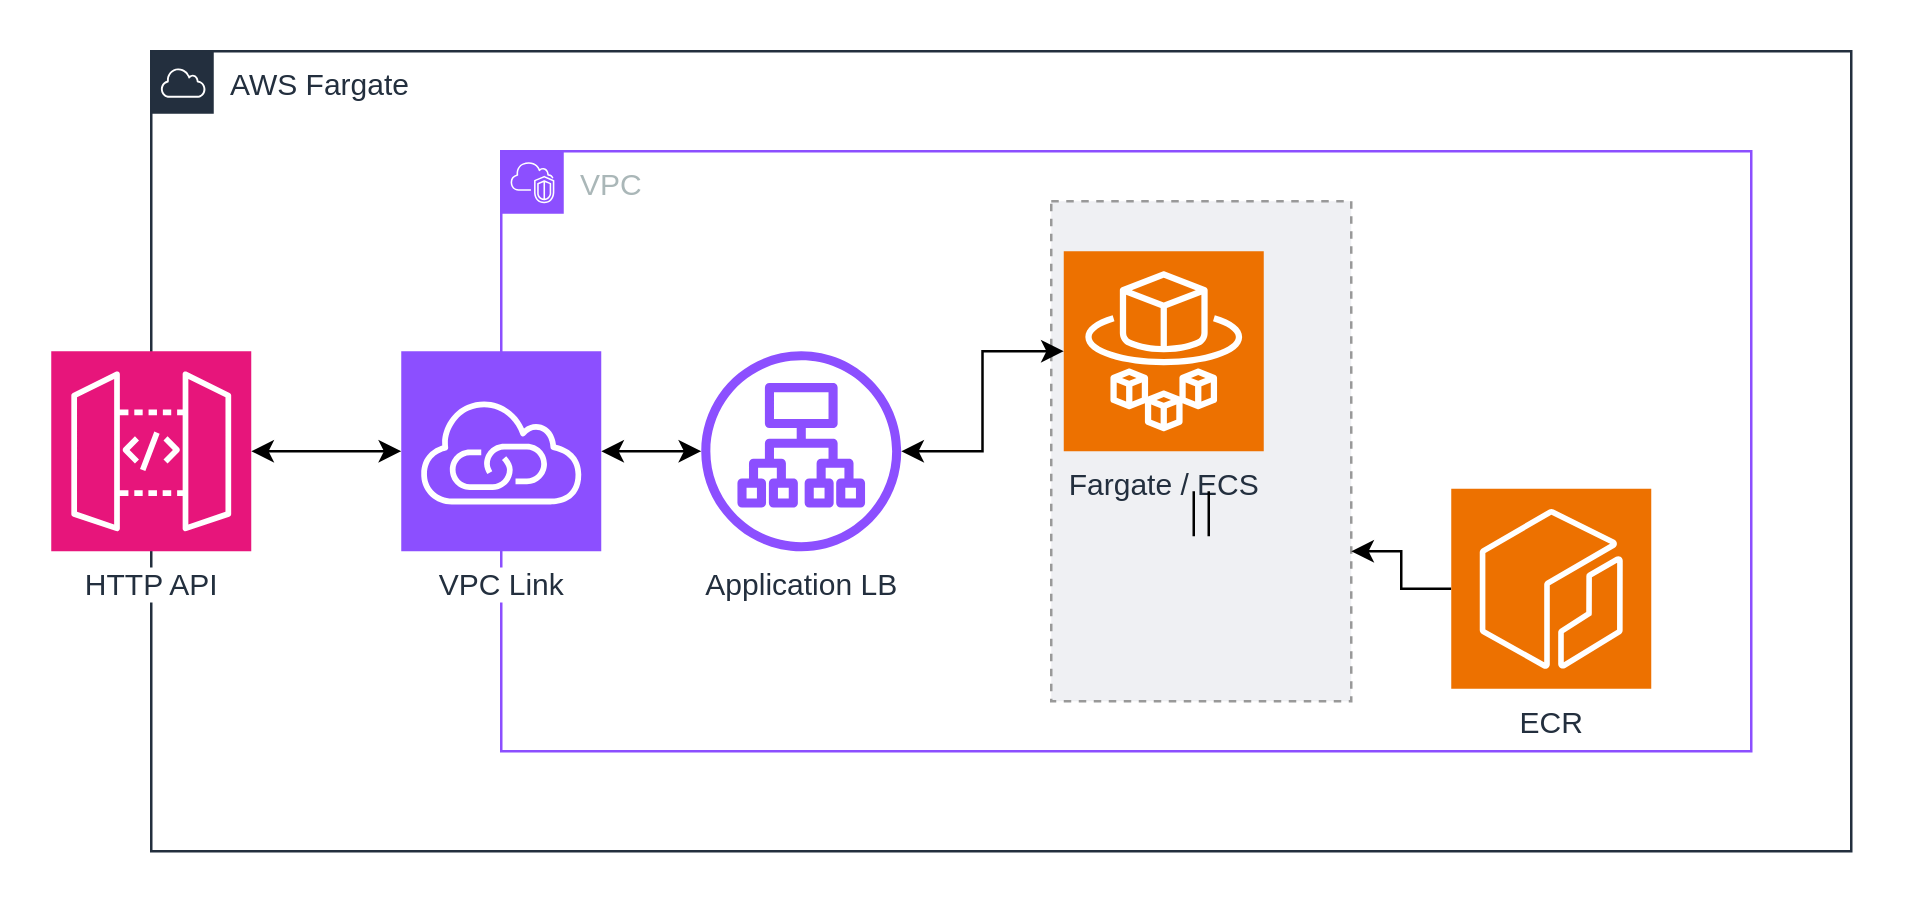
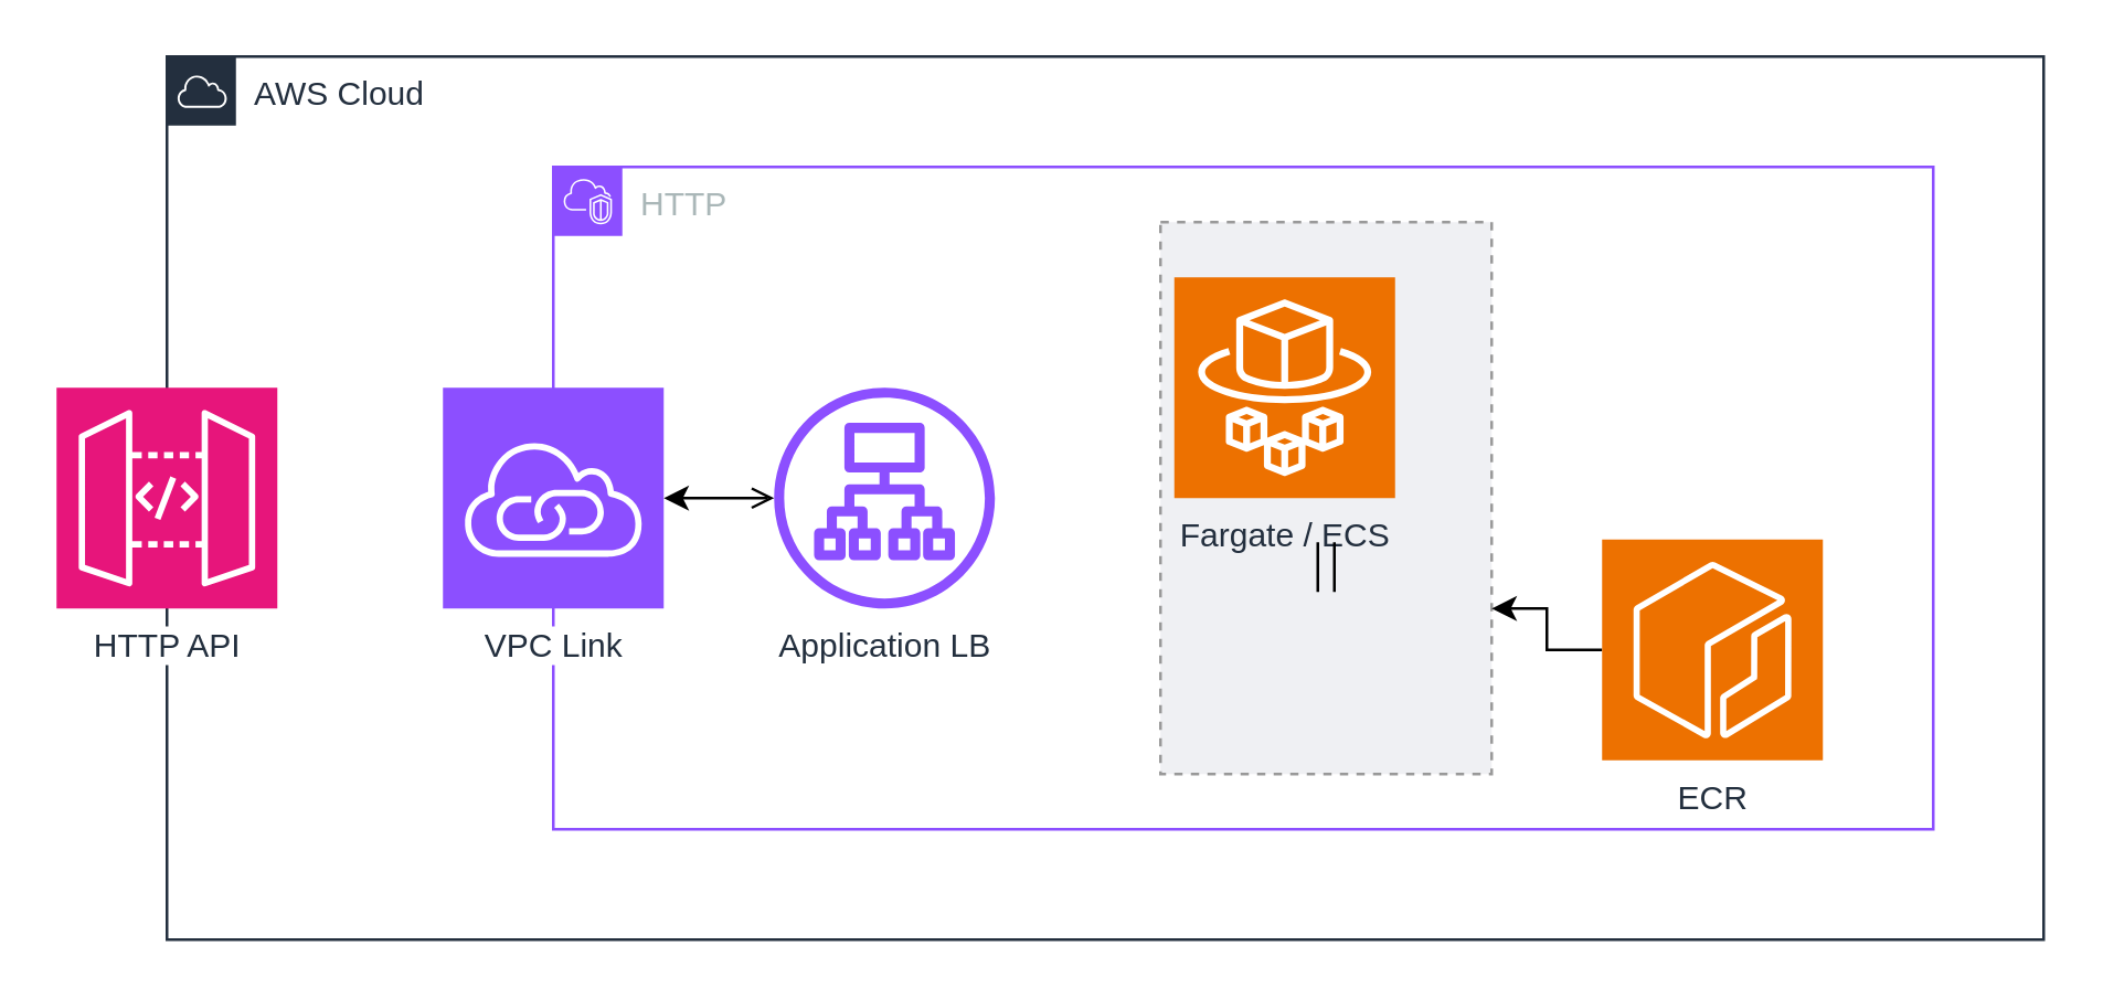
  <mxCell id="0" />
  <mxCell id="1" parent="0" />
- <mxCell id="2" value="AWS Fargate" style="points=[[0,0],[0.25,0],[0.5,0],[0.75,0],[1,0],[1,0.25],[1,0.5],[1,0.75],[1,1],[0.75,1],[0.5,1],[0.25,1],[0,1],[0,0.75],[0,0.5],[0,0.25]];outlineConnect=0;gradientColor=none;html=1;whiteSpace=wrap;fontSize=12;fontStyle=0;container=1;pointerEvents=0;collapsible=0;recursiveResize=0;shape=mxgraph.aws4.group;grIcon=mxgraph.aws4.group_aws_cloud;strokeColor=#232F3E;fillColor=none;verticalAlign=top;align=left;spacingLeft=30;fontColor=#232F3E;dashed=0;" parent="1" vertex="1"><mxGeometry x="60" y="20" width="680" height="320" as="geometry" /></mxCell>
- <mxCell id="3" value="VPC" style="points=[[0,0],[0.25,0],[0.5,0],[0.75,0],[1,0],[1,0.25],[1,0.5],[1,0.75],[1,1],[0.75,1],[0.5,1],[0.25,1],[0,1],[0,0.75],[0,0.5],[0,0.25]];outlineConnect=0;gradientColor=none;html=1;whiteSpace=wrap;fontSize=12;fontStyle=0;container=1;pointerEvents=0;collapsible=0;recursiveResize=0;shape=mxgraph.aws4.group;grIcon=mxgraph.aws4.group_vpc2;strokeColor=#8C4FFF;fillColor=none;verticalAlign=top;align=left;spacingLeft=30;fontColor=#AAB7B8;dashed=0;" parent="1" vertex="1"><mxGeometry x="200" y="60" width="500" height="240" as="geometry" /></mxCell>
+ <mxCell id="2" value="AWS Cloud" style="points=[[0,0],[0.25,0],[0.5,0],[0.75,0],[1,0],[1,0.25],[1,0.5],[1,0.75],[1,1],[0.75,1],[0.5,1],[0.25,1],[0,1],[0,0.75],[0,0.5],[0,0.25]];outlineConnect=0;gradientColor=none;html=1;whiteSpace=wrap;fontSize=12;fontStyle=0;container=1;pointerEvents=0;collapsible=0;recursiveResize=0;shape=mxgraph.aws4.group;grIcon=mxgraph.aws4.group_aws_cloud;strokeColor=#232F3E;fillColor=none;verticalAlign=top;align=left;spacingLeft=30;fontColor=#232F3E;dashed=0;" parent="1" vertex="1"><mxGeometry x="60" y="20" width="680" height="320" as="geometry" /></mxCell>
+ <mxCell id="3" value="HTTP" style="points=[[0,0],[0.25,0],[0.5,0],[0.75,0],[1,0],[1,0.25],[1,0.5],[1,0.75],[1,1],[0.75,1],[0.5,1],[0.25,1],[0,1],[0,0.75],[0,0.5],[0,0.25]];outlineConnect=0;gradientColor=none;html=1;whiteSpace=wrap;fontSize=12;fontStyle=0;container=1;pointerEvents=0;collapsible=0;recursiveResize=0;shape=mxgraph.aws4.group;grIcon=mxgraph.aws4.group_vpc2;strokeColor=#8C4FFF;fillColor=none;verticalAlign=top;align=left;spacingLeft=30;fontColor=#AAB7B8;dashed=0;" parent="1" vertex="1"><mxGeometry x="200" y="60" width="500" height="240" as="geometry" /></mxCell>
  <mxCell id="4" value="" style="fillColor=#EFF0F3;strokeColor=#999999;dashed=1;verticalAlign=top;fontStyle=0;fontColor=#232F3D;whiteSpace=wrap;html=1;" parent="3" vertex="1"><mxGeometry x="220" y="20" width="120" height="200" as="geometry" /></mxCell>
  <mxCell id="5" value="Fargate / ECS" style="sketch=0;points=[[0,0,0],[0.25,0,0],[0.5,0,0],[0.75,0,0],[1,0,0],[0,1,0],[0.25,1,0],[0.5,1,0],[0.75,1,0],[1,1,0],[0,0.25,0],[0,0.5,0],[0,0.75,0],[1,0.25,0],[1,0.5,0],[1,0.75,0]];outlineConnect=0;fontColor=#232F3E;fillColor=#ED7100;strokeColor=#ffffff;dashed=0;verticalLabelPosition=bottom;verticalAlign=top;align=center;html=1;fontSize=12;fontStyle=0;aspect=fixed;shape=mxgraph.aws4.resourceIcon;resIcon=mxgraph.aws4.fargate;labelBackgroundColor=none;" parent="3" vertex="1"><mxGeometry x="225" y="40" width="80" height="80" as="geometry" /></mxCell>
  <mxCell id="6" value="" style="edgeStyle=orthogonalEdgeStyle;rounded=0;orthogonalLoop=1;jettySize=auto;html=1;entryX=1;entryY=0.7;entryDx=0;entryDy=0;entryPerimeter=0;" parent="3" source="7" target="4" edge="1"><mxGeometry relative="1" as="geometry"><mxPoint x="360" y="160" as="targetPoint" /></mxGeometry></mxCell>
  <mxCell id="7" value="ECR" style="sketch=0;points=[[0,0,0],[0.25,0,0],[0.5,0,0],[0.75,0,0],[1,0,0],[0,1,0],[0.25,1,0],[0.5,1,0],[0.75,1,0],[1,1,0],[0,0.25,0],[0,0.5,0],[0,0.75,0],[1,0.25,0],[1,0.5,0],[1,0.75,0]];outlineConnect=0;fontColor=#232F3E;fillColor=#ED7100;strokeColor=#ffffff;dashed=0;verticalLabelPosition=bottom;verticalAlign=top;align=center;html=1;fontSize=12;fontStyle=0;aspect=fixed;shape=mxgraph.aws4.resourceIcon;resIcon=mxgraph.aws4.ecr;" parent="3" vertex="1"><mxGeometry x="380" y="135" width="80" height="80" as="geometry" /></mxCell>
- <mxCell id="8" value="" style="edgeStyle=orthogonalEdgeStyle;rounded=0;orthogonalLoop=1;jettySize=auto;html=1;startArrow=classic;startFill=1;" parent="3" source="9" target="5" edge="1"><mxGeometry relative="1" as="geometry" /></mxCell>
  <mxCell id="9" value="Application LB" style="sketch=0;outlineConnect=0;fontColor=#232F3E;gradientColor=none;fillColor=#8C4FFF;strokeColor=none;dashed=0;verticalLabelPosition=bottom;verticalAlign=top;align=center;html=1;fontSize=12;fontStyle=0;aspect=fixed;pointerEvents=1;shape=mxgraph.aws4.application_load_balancer;" parent="3" vertex="1"><mxGeometry x="80" y="80" width="80" height="80" as="geometry" /></mxCell>
  <mxCell id="10" value="" style="edgeStyle=orthogonalEdgeStyle;rounded=0;orthogonalLoop=1;jettySize=auto;html=1;endArrow=none;endFill=0;strokeWidth=1;shape=link;width=6;" parent="3" edge="1"><mxGeometry relative="1" as="geometry"><mxPoint x="280" y="154" as="sourcePoint" /><mxPoint x="280" y="136" as="targetPoint" /></mxGeometry></mxCell>
- <mxCell id="11" value="" style="edgeStyle=orthogonalEdgeStyle;rounded=0;orthogonalLoop=1;jettySize=auto;html=1;startArrow=classic;startFill=1;" parent="1" source="12" target="14" edge="1"><mxGeometry relative="1" as="geometry" /></mxCell>
  <mxCell id="12" value="HTTP API" style="sketch=0;points=[[0,0,0],[0.25,0,0],[0.5,0,0],[0.75,0,0],[1,0,0],[0,1,0],[0.25,1,0],[0.5,1,0],[0.75,1,0],[1,1,0],[0,0.25,0],[0,0.5,0],[0,0.75,0],[1,0.25,0],[1,0.5,0],[1,0.75,0]];outlineConnect=0;fontColor=#232F3E;fillColor=#E7157B;strokeColor=#ffffff;dashed=0;verticalLabelPosition=bottom;verticalAlign=top;align=center;html=1;fontSize=12;fontStyle=0;aspect=fixed;shape=mxgraph.aws4.resourceIcon;resIcon=mxgraph.aws4.api_gateway;labelBackgroundColor=default;" parent="1" vertex="1"><mxGeometry x="20" y="140" width="80" height="80" as="geometry" /></mxCell>
- <mxCell id="13" value="" style="edgeStyle=orthogonalEdgeStyle;rounded=0;orthogonalLoop=1;jettySize=auto;html=1;startArrow=classic;startFill=1;" parent="1" source="14" target="9" edge="1"><mxGeometry relative="1" as="geometry" /></mxCell>
+ <mxCell id="13" value="" style="edgeStyle=orthogonalEdgeStyle;rounded=0;orthogonalLoop=1;jettySize=auto;html=1;startArrow=classic;startFill=1;endArrow=open;" parent="1" source="14" target="9" edge="1"><mxGeometry relative="1" as="geometry" /></mxCell>
  <mxCell id="14" value="VPC Link" style="sketch=0;points=[[0,0,0],[0.25,0,0],[0.5,0,0],[0.75,0,0],[1,0,0],[0,1,0],[0.25,1,0],[0.5,1,0],[0.75,1,0],[1,1,0],[0,0.25,0],[0,0.5,0],[0,0.75,0],[1,0.25,0],[1,0.5,0],[1,0.75,0]];outlineConnect=0;fontColor=#232F3E;fillColor=#8C4FFF;strokeColor=#ffffff;dashed=0;verticalLabelPosition=bottom;verticalAlign=top;align=center;html=1;fontSize=12;fontStyle=0;aspect=fixed;shape=mxgraph.aws4.resourceIcon;resIcon=mxgraph.aws4.vpc_privatelink;labelBackgroundColor=default;" parent="1" vertex="1"><mxGeometry x="160" y="140" width="80" height="80" as="geometry" /></mxCell>
